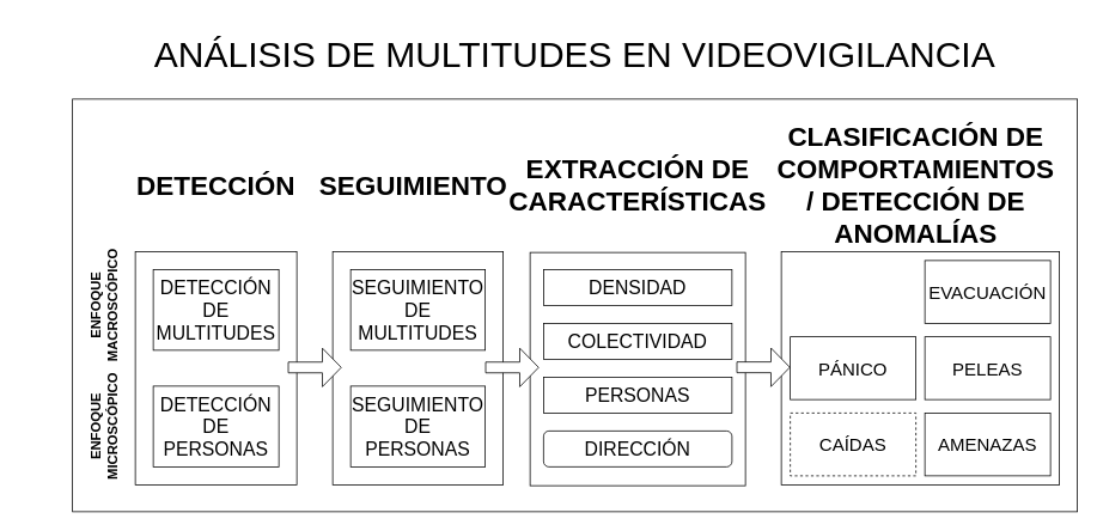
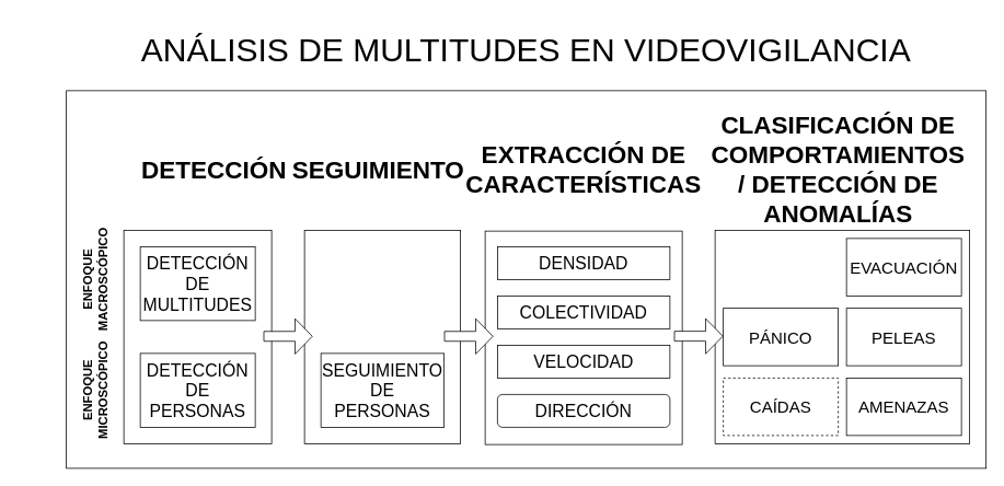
  <mxCell id="0" />
  <mxCell id="1" parent="0" />
  <mxCell id="2" value="" style="rounded=0;whiteSpace=wrap;html=1;" vertex="1" parent="1"><mxGeometry x="80" y="110" width="1120" height="460" as="geometry" /></mxCell>
  <mxCell id="3" value="&lt;font style=&quot;font-size: 40px&quot;&gt;ANÁLISIS DE MULTITUDES EN VIDEOVIGILANCIA&lt;/font&gt;" style="text;html=1;strokeColor=none;fillColor=none;align=center;verticalAlign=middle;whiteSpace=wrap;rounded=0;" vertex="1" parent="1"><mxGeometry x="100" y="20" width="1080" height="80" as="geometry" /></mxCell>
  <mxCell id="4" value="" style="rounded=0;whiteSpace=wrap;html=1;" vertex="1" parent="1"><mxGeometry x="150" y="280" width="180" height="260" as="geometry" /></mxCell>
- <mxCell id="5" value="&lt;font style=&quot;font-size: 30px&quot;&gt;&lt;b&gt;DETECCIÓN&lt;/b&gt;&lt;/font&gt;" style="text;html=1;strokeColor=none;fillColor=none;align=center;verticalAlign=middle;whiteSpace=wrap;rounded=0;" vertex="1" parent="1"><mxGeometry x="150" y="171" width="180" height="70" as="geometry" /></mxCell>
+ <mxCell id="5" value="&lt;font style=&quot;font-size: 30px&quot;&gt;&lt;b&gt;DETECCIÓN&lt;/b&gt;&lt;/font&gt;" style="text;html=1;strokeColor=none;fillColor=none;align=center;verticalAlign=middle;whiteSpace=wrap;rounded=0;" vertex="1" parent="1"><mxGeometry x="170" y="171" width="180" height="70" as="geometry" /></mxCell>
  <mxCell id="6" value="" style="rounded=0;whiteSpace=wrap;html=1;" vertex="1" parent="1"><mxGeometry y="280" width="190" height="260" as="geometry" x="370" /></mxCell>
  <mxCell id="7" value="&lt;font style=&quot;font-size: 30px&quot;&gt;&lt;b&gt;SEGUIMIENTO&lt;/b&gt;&lt;/font&gt;" style="text;html=1;strokeColor=none;fillColor=none;align=center;verticalAlign=middle;whiteSpace=wrap;rounded=0;" vertex="1" parent="1"><mxGeometry y="171" width="180" height="70" as="geometry" x="370" /></mxCell>
  <mxCell id="8" value="" style="rounded=0;whiteSpace=wrap;html=1;" vertex="1" parent="1"><mxGeometry x="590" y="281" width="240" height="260" as="geometry" /></mxCell>
  <mxCell id="9" value="&lt;font style=&quot;font-size: 30px&quot;&gt;&lt;b&gt;EXTRACCIÓN DE CARACTERÍSTICAS&lt;/b&gt;&lt;/font&gt;" style="text;html=1;strokeColor=none;fillColor=none;align=center;verticalAlign=middle;whiteSpace=wrap;rounded=0;" vertex="1" parent="1"><mxGeometry x="620" y="171" width="180" height="70" as="geometry" /></mxCell>
  <mxCell id="10" value="&lt;font style=&quot;font-size: 21px&quot;&gt;DETECCIÓN DE MULTITUDES&lt;/font&gt;" style="rounded=0;whiteSpace=wrap;html=1;" vertex="1" parent="1"><mxGeometry x="170" y="300" width="140" height="90" as="geometry" /></mxCell>
  <mxCell id="11" value="&lt;font style=&quot;font-size: 21px&quot;&gt;DETECCIÓN DE PERSONAS&lt;/font&gt;" style="rounded=0;whiteSpace=wrap;html=1;" vertex="1" parent="1"><mxGeometry x="170" y="430" width="140" height="90" as="geometry" /></mxCell>
- <mxCell id="12" value="&lt;font style=&quot;font-size: 21px&quot;&gt;SEGUIMIENTO DE MULTITUDES&lt;/font&gt;" style="rounded=0;whiteSpace=wrap;html=1;" vertex="1" parent="1"><mxGeometry x="390" y="300" width="150" height="90" as="geometry" /></mxCell>
  <mxCell id="13" value="&lt;font style=&quot;font-size: 21px&quot;&gt;SEGUIMIENTO DE PERSONAS&lt;/font&gt;" style="rounded=0;whiteSpace=wrap;html=1;" vertex="1" parent="1"><mxGeometry x="390" y="430" width="150" height="90" as="geometry" /></mxCell>
  <mxCell id="14" value="" style="shape=flexArrow;endArrow=classic;html=1;width=12;endSize=6.67;endWidth=30;fillColor=#ffffff;" edge="1" parent="1"><mxGeometry width="50" height="50" relative="1" as="geometry"><mxPoint x="320" y="409.17" as="sourcePoint" /><mxPoint x="380" y="409.17" as="targetPoint" /></mxGeometry></mxCell>
  <mxCell id="15" value="" style="shape=flexArrow;endArrow=classic;html=1;width=12;endSize=6.67;endWidth=30;fillColor=#ffffff;" edge="1" parent="1"><mxGeometry width="50" height="50" relative="1" as="geometry"><mxPoint x="540" y="409.17" as="sourcePoint" /><mxPoint x="600" y="409.17" as="targetPoint" /></mxGeometry></mxCell>
  <mxCell id="16" value="&lt;font style=&quot;font-size: 21px&quot;&gt; DENSIDAD &lt;br&gt;&lt;/font&gt;" style="rounded=0;whiteSpace=wrap;html=1;" vertex="1" parent="1"><mxGeometry x="605" y="300" width="210" height="40" as="geometry" /></mxCell>
  <mxCell id="17" value="&lt;font style=&quot;font-size: 21px&quot;&gt;COLECTIVIDAD&lt;/font&gt;" style="rounded=0;whiteSpace=wrap;html=1;" vertex="1" parent="1"><mxGeometry x="605" y="360" width="210" height="40" as="geometry" /></mxCell>
- <mxCell id="18" value="&lt;font style=&quot;font-size: 21px&quot;&gt;PERSONAS&lt;/font&gt;" style="rounded=0;whiteSpace=wrap;html=1;" vertex="1" parent="1"><mxGeometry x="605" y="420" width="210" height="40" as="geometry" /></mxCell>
+ <mxCell id="18" value="&lt;font style=&quot;font-size: 21px&quot;&gt;VELOCIDAD&lt;/font&gt;" style="rounded=0;whiteSpace=wrap;html=1;" vertex="1" parent="1"><mxGeometry x="605" y="420" width="210" height="40" as="geometry" /></mxCell>
  <mxCell id="19" value="&lt;font style=&quot;font-size: 21px&quot;&gt;DIRECCIÓN&lt;/font&gt;" style="whiteSpace=wrap;html=1;rounded=1;" vertex="1" parent="1"><mxGeometry x="605" y="480" width="210" height="40" as="geometry" /></mxCell>
  <mxCell id="20" value="" style="rounded=0;whiteSpace=wrap;html=1;" vertex="1" parent="1"><mxGeometry x="870" y="280" width="310" height="260" as="geometry" /></mxCell>
  <mxCell id="21" value="&lt;font style=&quot;font-size: 30px&quot;&gt;&lt;b&gt;CLASIFICACIÓN DE COMPORTAMIENTOS / DETECCIÓN DE ANOMALÍAS&lt;/b&gt;&lt;/font&gt;" style="text;html=1;strokeColor=none;fillColor=none;align=center;verticalAlign=middle;whiteSpace=wrap;rounded=0;" vertex="1" parent="1"><mxGeometry x="930" y="170" width="180" height="70" as="geometry" /></mxCell>
  <mxCell id="22" value="" style="shape=flexArrow;endArrow=classic;html=1;width=12;endSize=6.67;endWidth=30;fillColor=#ffffff;" edge="1" parent="1"><mxGeometry width="50" height="50" relative="1" as="geometry"><mxPoint x="820" y="409" as="sourcePoint" /><mxPoint x="880" y="409" as="targetPoint" /></mxGeometry></mxCell>
  <mxCell id="23" value="&lt;font style=&quot;font-size: 20px&quot;&gt;EVACUACIÓN&lt;/font&gt;" style="rounded=0;whiteSpace=wrap;html=1;" vertex="1" parent="1"><mxGeometry x="1030" y="290" width="140" height="70" as="geometry" /></mxCell>
  <mxCell id="24" value="&lt;font style=&quot;font-size: 20px&quot;&gt;PÁNICO&lt;/font&gt;" style="rounded=0;whiteSpace=wrap;html=1;" vertex="1" parent="1"><mxGeometry x="880" y="375" width="140" height="70" as="geometry" /></mxCell>
  <mxCell id="25" value="&lt;font style=&quot;font-size: 20px&quot;&gt;PELEAS&lt;/font&gt;" style="rounded=0;whiteSpace=wrap;html=1;" vertex="1" parent="1"><mxGeometry x="1030" y="375" width="140" height="70" as="geometry" /></mxCell>
  <mxCell id="26" value="&lt;font style=&quot;font-size: 20px&quot;&gt;CAÍDAS&lt;br&gt;&lt;/font&gt;" style="rounded=0;whiteSpace=wrap;html=1;dashed=1;" vertex="1" parent="1"><mxGeometry x="880" y="460" width="140" height="70" as="geometry" /></mxCell>
  <mxCell id="27" value="&lt;font style=&quot;font-size: 20px&quot;&gt;AMENAZAS&lt;/font&gt;" style="rounded=0;whiteSpace=wrap;html=1;" vertex="1" parent="1"><mxGeometry x="1030" y="460" width="140" height="70" as="geometry" /></mxCell>
  <mxCell id="28" value="&lt;font style=&quot;font-size: 15px&quot;&gt;&lt;b&gt;&lt;font style=&quot;font-size: 15px&quot;&gt;ENFOQUE MICROSCÓPICO&lt;/font&gt;&lt;/b&gt;&lt;/font&gt;" style="text;html=1;strokeColor=none;fillColor=none;align=center;verticalAlign=middle;whiteSpace=wrap;rounded=0;rotation=-90;" vertex="1" parent="1"><mxGeometry x="40" y="455" width="150" height="40" as="geometry" /></mxCell>
  <mxCell id="29" value="&lt;font style=&quot;font-size: 15px&quot;&gt;&lt;b&gt;&lt;font style=&quot;font-size: 15px&quot;&gt;ENFOQUE MACROSCÓPICO&lt;/font&gt;&lt;/b&gt;&lt;/font&gt;" style="text;html=1;strokeColor=none;fillColor=none;align=center;verticalAlign=middle;whiteSpace=wrap;rounded=0;rotation=-90;" vertex="1" parent="1"><mxGeometry x="20" y="315" width="190" height="50" as="geometry" /></mxCell>
